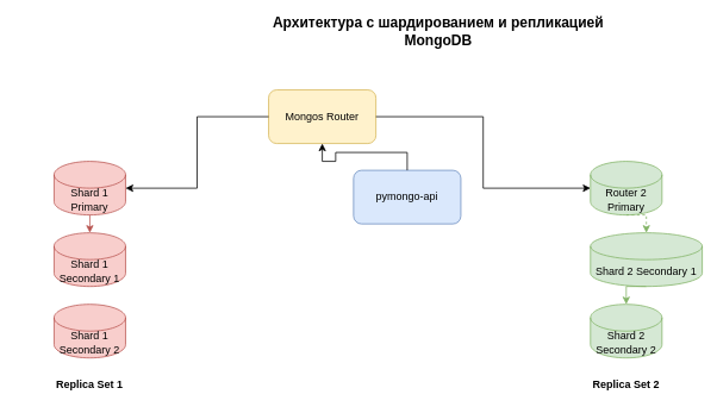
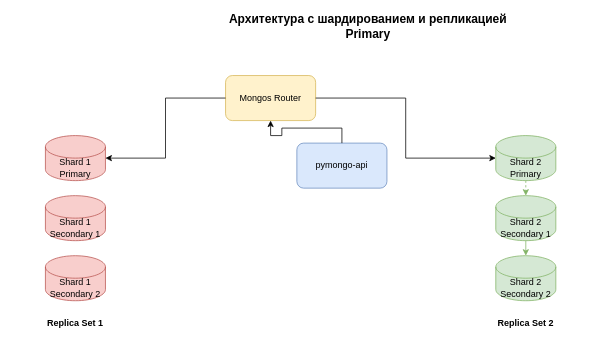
  <mxCell id="0" />
  <mxCell id="1" parent="0" />
  <mxCell id="2" value="pymongo-api" style="rounded=1;whiteSpace=wrap;html=1;fillColor=#dae8fc;strokeColor=#6c8ebf;" vertex="1" parent="1"><mxGeometry x="395" y="190" width="120" height="60" as="geometry" /></mxCell>
  <mxCell id="3" value="Mongos Router" style="rounded=1;whiteSpace=wrap;html=1;fillColor=#fff2cc;strokeColor=#d6b656;" vertex="1" parent="1"><mxGeometry x="300" y="100" width="120" height="60" as="geometry" /></mxCell>
  <mxCell id="4" value="Shard 1 Primary" style="shape=cylinder3;whiteSpace=wrap;html=1;boundedLbl=1;backgroundOutline=1;size=15;fillColor=#f8cecc;strokeColor=#b85450;" vertex="1" parent="1"><mxGeometry x="60" y="180" width="80" height="60" as="geometry" /></mxCell>
  <mxCell id="5" value="Shard 1 Secondary 1" style="shape=cylinder3;whiteSpace=wrap;html=1;boundedLbl=1;backgroundOutline=1;size=15;fillColor=#f8cecc;strokeColor=#b85450;" vertex="1" parent="1"><mxGeometry x="60" y="260" width="80" height="60" as="geometry" /></mxCell>
  <mxCell id="6" value="Shard 1 Secondary 2" style="shape=cylinder3;whiteSpace=wrap;html=1;boundedLbl=1;backgroundOutline=1;size=15;fillColor=#f8cecc;strokeColor=#b85450;" vertex="1" parent="1"><mxGeometry x="60" y="340" width="80" height="60" as="geometry" /></mxCell>
- <mxCell id="7" value="Router 2 Primary" style="shape=cylinder3;whiteSpace=wrap;html=1;boundedLbl=1;backgroundOutline=1;size=15;fillColor=#d5e8d4;strokeColor=#82b366;" vertex="1" parent="1"><mxGeometry x="660" y="180" width="80" height="60" as="geometry" /></mxCell>
- <mxCell id="8" value="Shard 2 Secondary 1" style="shape=cylinder3;whiteSpace=wrap;html=1;boundedLbl=1;backgroundOutline=1;size=15;fillColor=#d5e8d4;strokeColor=#82b366;" vertex="1" parent="1"><mxGeometry x="660" y="260" width="125" height="60" as="geometry" /></mxCell>
+ <mxCell id="7" value="Shard 2 Primary" style="shape=cylinder3;whiteSpace=wrap;html=1;boundedLbl=1;backgroundOutline=1;size=15;fillColor=#d5e8d4;strokeColor=#82b366;" vertex="1" parent="1"><mxGeometry x="660" y="180" width="80" height="60" as="geometry" /></mxCell>
+ <mxCell id="8" value="Shard 2 Secondary 1" style="shape=cylinder3;whiteSpace=wrap;html=1;boundedLbl=1;backgroundOutline=1;size=15;fillColor=#d5e8d4;strokeColor=#82b366;" vertex="1" parent="1"><mxGeometry x="660" y="260" width="80" height="60" as="geometry" /></mxCell>
  <mxCell id="9" value="Shard 2 Secondary 2" style="shape=cylinder3;whiteSpace=wrap;html=1;boundedLbl=1;backgroundOutline=1;size=15;fillColor=#d5e8d4;strokeColor=#82b366;" vertex="1" parent="1"><mxGeometry x="660" y="340" width="80" height="60" as="geometry" /></mxCell>
  <mxCell id="10" style="edgeStyle=orthogonalEdgeStyle;rounded=0;orthogonalLoop=1;jettySize=auto;html=1;exitX=0.5;exitY=0;exitDx=0;exitDy=0;entryX=0.5;entryY=1;entryDx=0;entryDy=0;" edge="1" parent="1" source="2" target="3"><mxGeometry relative="1" as="geometry" /></mxCell>
  <mxCell id="11" style="edgeStyle=orthogonalEdgeStyle;rounded=0;orthogonalLoop=1;jettySize=auto;html=1;exitX=0;exitY=0.5;exitDx=0;exitDy=0;entryX=1;entryY=0.5;entryDx=0;entryDy=0;" edge="1" parent="1" source="3" target="4"><mxGeometry relative="1" as="geometry" /></mxCell>
  <mxCell id="12" style="edgeStyle=orthogonalEdgeStyle;rounded=0;orthogonalLoop=1;jettySize=auto;html=1;exitX=1;exitY=0.5;exitDx=0;exitDy=0;entryX=0;entryY=0.5;entryDx=0;entryDy=0;" edge="1" parent="1" source="3" target="7"><mxGeometry relative="1" as="geometry" /></mxCell>
- <mxCell id="13" style="edgeStyle=orthogonalEdgeStyle;rounded=0;orthogonalLoop=1;jettySize=auto;html=1;exitX=0.5;exitY=1;exitDx=0;exitDy=0;entryX=0.5;entryY=0;entryDx=0;entryDy=0;strokeColor=#b85450;" edge="1" parent="1" source="4" target="5"><mxGeometry relative="1" as="geometry" /></mxCell>
  <mxCell id="14" style="edgeStyle=orthogonalEdgeStyle;rounded=0;orthogonalLoop=1;jettySize=auto;html=1;exitX=0.5;exitY=1;exitDx=0;exitDy=0;entryX=0.5;entryY=0;entryDx=0;entryDy=0;strokeColor=#82b366;dashed=1;" edge="1" parent="1" source="7" target="8"><mxGeometry relative="1" as="geometry" /></mxCell>
  <mxCell id="15" style="edgeStyle=orthogonalEdgeStyle;rounded=0;orthogonalLoop=1;jettySize=auto;html=1;exitX=0.5;exitY=1;exitDx=0;exitDy=0;entryX=0.5;entryY=0;entryDx=0;entryDy=0;strokeColor=#82b366;" edge="1" parent="1" source="8" target="9"><mxGeometry relative="1" as="geometry" /></mxCell>
- <mxCell id="16" value="Архитектура с шардированием и репликацией MongoDB" style="text;html=1;strokeColor=none;fillColor=none;align=center;verticalAlign=middle;whiteSpace=wrap;rounded=0;fontSize=16;fontStyle=1;" vertex="1" parent="1"><mxGeometry x="290" y="20" width="400" height="30" as="geometry" /></mxCell>
+ <mxCell id="16" value="Архитектура с шардированием и репликацией Primary" style="text;html=1;strokeColor=none;fillColor=none;align=center;verticalAlign=middle;whiteSpace=wrap;rounded=0;fontSize=16;fontStyle=1;" vertex="1" parent="1"><mxGeometry x="290" y="20" width="400" height="30" as="geometry" /></mxCell>
  <mxCell id="17" value="Replica Set 1" style="text;html=1;strokeColor=none;fillColor=none;align=center;verticalAlign=middle;whiteSpace=wrap;rounded=0;fontSize=12;fontStyle=1;" vertex="1" parent="1"><mxGeometry x="20" y="420" width="160" height="20" as="geometry" /></mxCell>
  <mxCell id="18" value="Replica Set 2" style="text;html=1;strokeColor=none;fillColor=none;align=center;verticalAlign=middle;whiteSpace=wrap;rounded=0;fontSize=12;fontStyle=1;" vertex="1" parent="1"><mxGeometry x="620" y="420" width="160" height="20" as="geometry" /></mxCell>
